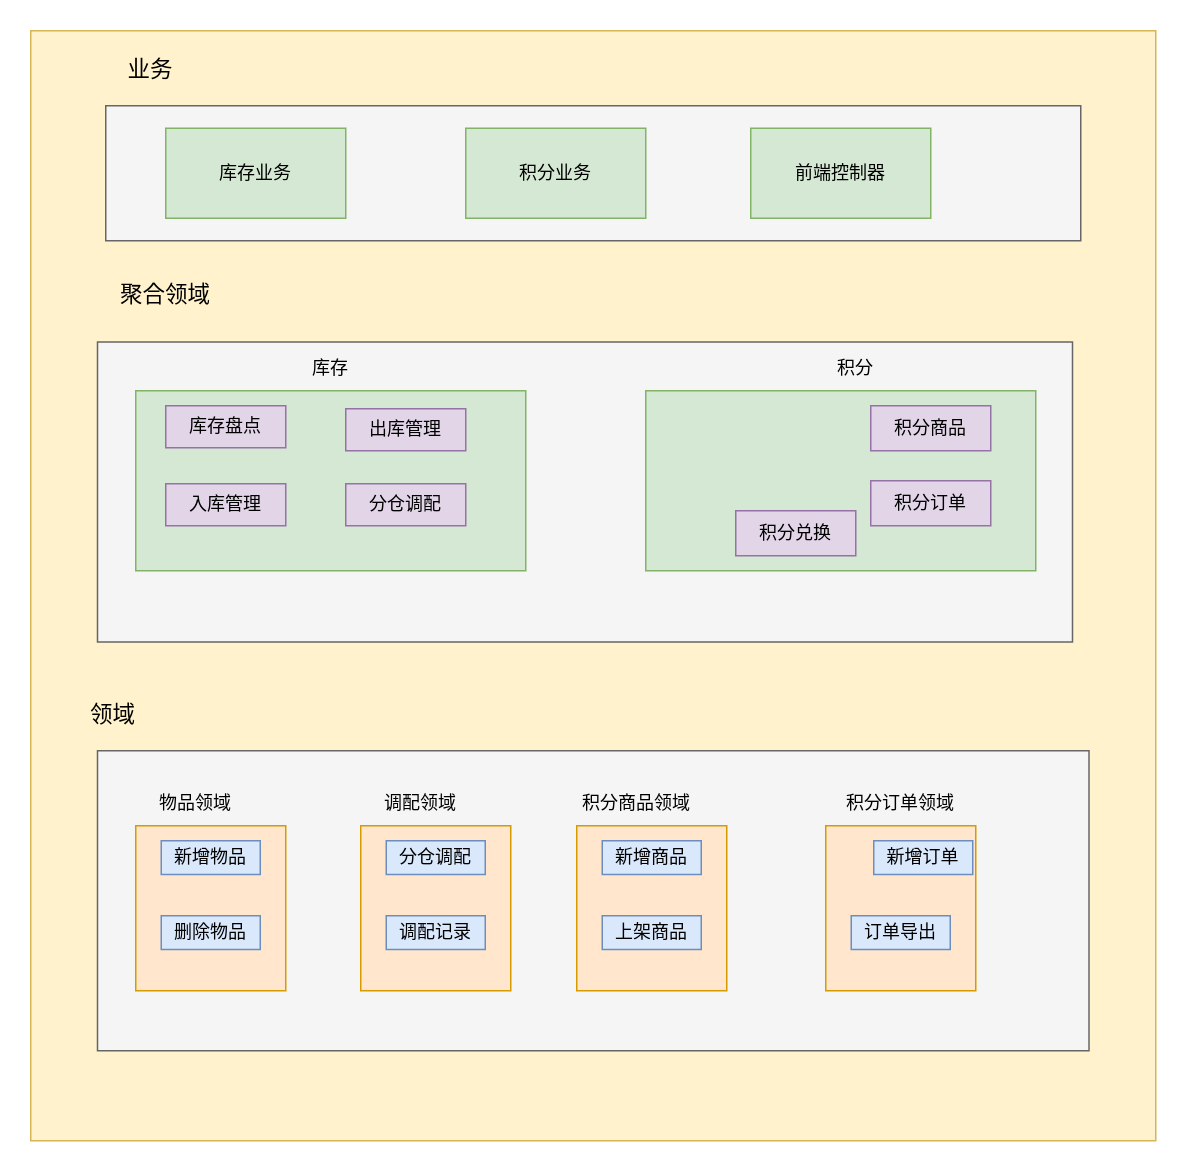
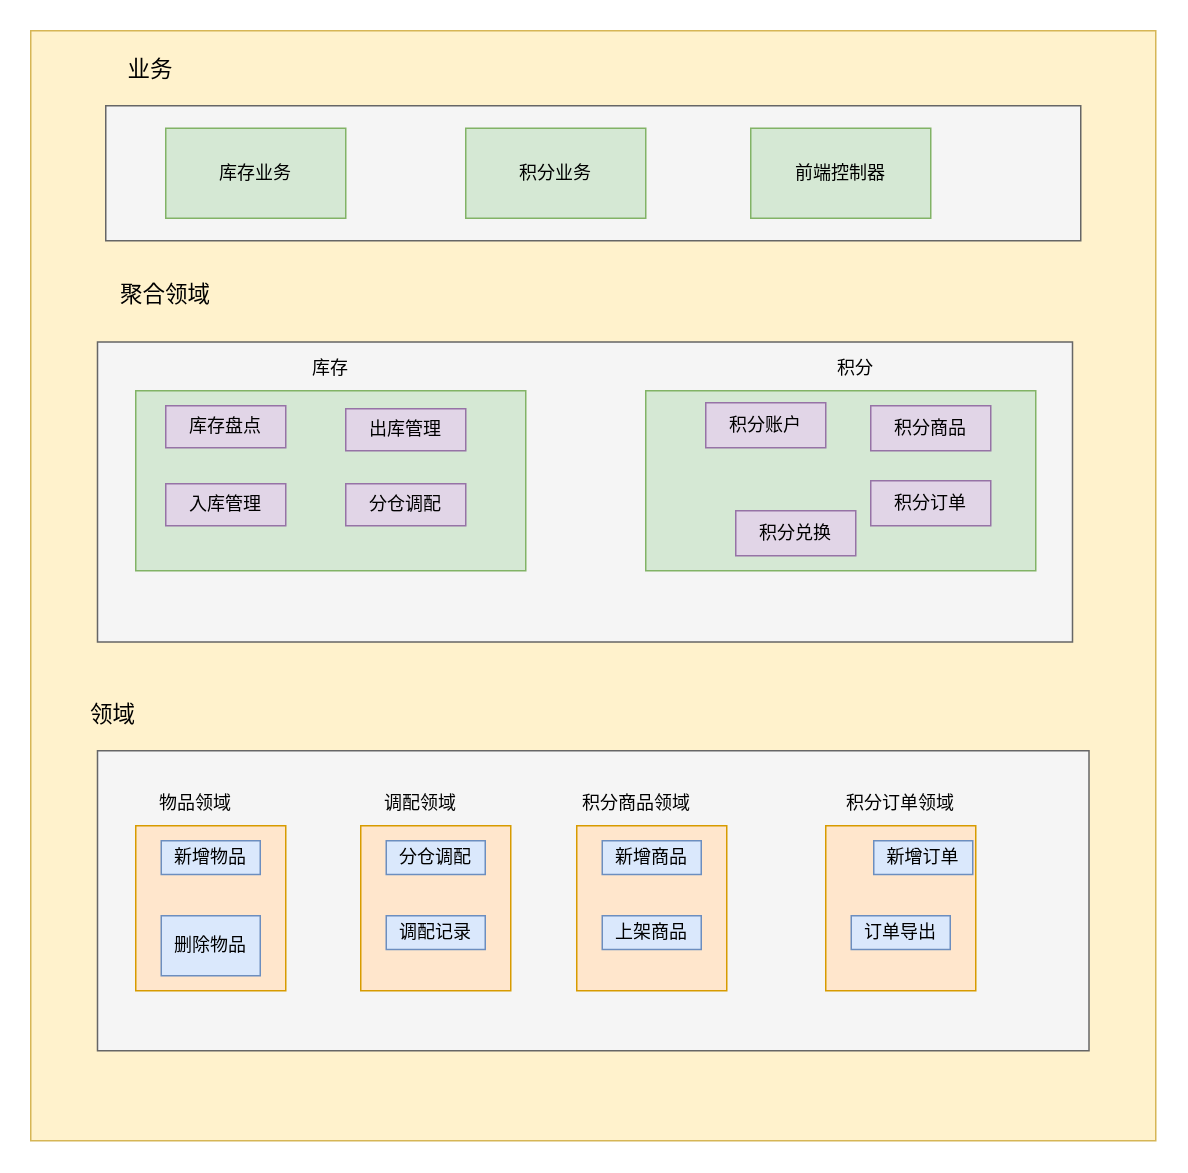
  <mxCell id="0" />
  <mxCell id="1" parent="0" />
  <mxCell id="2" value="" style="rounded=0;whiteSpace=wrap;html=1;fillColor=#fff2cc;strokeColor=#d6b656;" parent="1" vertex="1"><mxGeometry x="20" y="20" width="750" height="740" as="geometry" /></mxCell>
  <mxCell id="3" value="" style="rounded=0;whiteSpace=wrap;html=1;fillColor=#f5f5f5;fontColor=#333333;strokeColor=#666666;" parent="1" vertex="1"><mxGeometry x="70" y="70" width="650" height="90" as="geometry" /></mxCell>
  <mxCell id="4" value="&lt;font style=&quot;font-size: 15px;&quot;&gt;业务&lt;/font&gt;" style="text;html=1;align=center;verticalAlign=middle;whiteSpace=wrap;rounded=0;" parent="1" vertex="1"><mxGeometry x="70" y="30" width="60" height="30" as="geometry" /></mxCell>
  <mxCell id="5" value="库存业务" style="rounded=0;whiteSpace=wrap;html=1;fillColor=#d5e8d4;strokeColor=#82b366;" parent="1" vertex="1"><mxGeometry x="110" y="85" width="120" height="60" as="geometry" /></mxCell>
  <mxCell id="6" value="积分业务" style="rounded=0;whiteSpace=wrap;html=1;fillColor=#d5e8d4;strokeColor=#82b366;" parent="1" vertex="1"><mxGeometry x="310" y="85" width="120" height="60" as="geometry" /></mxCell>
  <mxCell id="7" value="" style="rounded=0;whiteSpace=wrap;html=1;fillColor=#f5f5f5;fontColor=#333333;strokeColor=#666666;" parent="1" vertex="1"><mxGeometry x="64.5" y="227.5" width="650" height="200" as="geometry" /></mxCell>
  <mxCell id="8" value="&lt;span style=&quot;font-size: 15px;&quot;&gt;聚合领域&lt;/span&gt;" style="text;html=1;align=center;verticalAlign=middle;whiteSpace=wrap;rounded=0;" parent="1" vertex="1"><mxGeometry x="64.5" y="180" width="90" height="30" as="geometry" /></mxCell>
  <mxCell id="9" value="" style="rounded=0;whiteSpace=wrap;html=1;fillColor=#f5f5f5;fontColor=#333333;strokeColor=#666666;" parent="1" vertex="1"><mxGeometry x="64.5" y="500" width="661" height="200" as="geometry" /></mxCell>
  <mxCell id="10" value="&lt;span style=&quot;font-size: 15px;&quot;&gt;领域&lt;/span&gt;" style="text;html=1;align=center;verticalAlign=middle;whiteSpace=wrap;rounded=0;" parent="1" vertex="1"><mxGeometry x="44.5" y="460" width="60" height="30" as="geometry" /></mxCell>
  <mxCell id="11" value="前端控制器" style="rounded=0;whiteSpace=wrap;html=1;fillColor=#d5e8d4;strokeColor=#82b366;" parent="1" vertex="1"><mxGeometry x="500" y="85" width="120" height="60" as="geometry" /></mxCell>
  <mxCell id="12" value="" style="rounded=0;whiteSpace=wrap;html=1;fillColor=#d5e8d4;strokeColor=#82b366;" parent="1" vertex="1"><mxGeometry x="90" y="260" width="260" height="120" as="geometry" /></mxCell>
  <mxCell id="13" value="库存" style="text;html=1;align=center;verticalAlign=middle;whiteSpace=wrap;rounded=0;" parent="1" vertex="1"><mxGeometry x="190" y="230" width="60" height="30" as="geometry" /></mxCell>
  <mxCell id="14" value="积分" style="text;html=1;align=center;verticalAlign=middle;whiteSpace=wrap;rounded=0;" parent="1" vertex="1"><mxGeometry x="540" y="230" width="60" height="30" as="geometry" /></mxCell>
  <mxCell id="15" value="" style="rounded=0;whiteSpace=wrap;html=1;fillColor=#ffe6cc;strokeColor=#d79b00;" parent="1" vertex="1"><mxGeometry x="90" y="550" width="100" height="110" as="geometry" /></mxCell>
  <mxCell id="16" value="物品领域" style="text;html=1;align=center;verticalAlign=middle;whiteSpace=wrap;rounded=0;" parent="1" vertex="1"><mxGeometry x="100" y="520" width="60" height="30" as="geometry" /></mxCell>
  <mxCell id="17" value="库存盘点" style="rounded=0;whiteSpace=wrap;html=1;fillColor=#e1d5e7;strokeColor=#9673a6;" parent="1" vertex="1"><mxGeometry x="110" y="270" width="80" height="28" as="geometry" /></mxCell>
  <mxCell id="18" value="" style="rounded=0;whiteSpace=wrap;html=1;fillColor=#d5e8d4;strokeColor=#82b366;" parent="1" vertex="1"><mxGeometry x="430" y="260" width="260" height="120" as="geometry" /></mxCell>
+ <mxCell id="19" value="积分账户" style="rounded=0;whiteSpace=wrap;html=1;fillColor=#e1d5e7;strokeColor=#9673a6;" parent="1" vertex="1"><mxGeometry x="470" y="268" width="80" height="30" as="geometry" /></mxCell>
  <mxCell id="20" value="积分兑换" style="rounded=0;whiteSpace=wrap;html=1;fillColor=#e1d5e7;strokeColor=#9673a6;" parent="1" vertex="1"><mxGeometry x="490" y="340" width="80" height="30" as="geometry" /></mxCell>
  <mxCell id="21" value="积分商品" style="rounded=0;whiteSpace=wrap;html=1;fillColor=#e1d5e7;strokeColor=#9673a6;" parent="1" vertex="1"><mxGeometry x="580" y="270" width="80" height="30" as="geometry" /></mxCell>
  <mxCell id="22" value="积分订单" style="rounded=0;whiteSpace=wrap;html=1;fillColor=#e1d5e7;strokeColor=#9673a6;" parent="1" vertex="1"><mxGeometry x="580" y="320" width="80" height="30" as="geometry" /></mxCell>
  <mxCell id="23" value="入库管理" style="rounded=0;whiteSpace=wrap;html=1;fillColor=#e1d5e7;strokeColor=#9673a6;" parent="1" vertex="1"><mxGeometry x="110" y="322" width="80" height="28" as="geometry" /></mxCell>
  <mxCell id="24" value="出库管理" style="rounded=0;whiteSpace=wrap;html=1;fillColor=#e1d5e7;strokeColor=#9673a6;" parent="1" vertex="1"><mxGeometry x="230" y="272" width="80" height="28" as="geometry" /></mxCell>
  <mxCell id="25" value="分仓调配" style="rounded=0;whiteSpace=wrap;html=1;fillColor=#e1d5e7;strokeColor=#9673a6;" parent="1" vertex="1"><mxGeometry x="230" y="322" width="80" height="28" as="geometry" /></mxCell>
  <mxCell id="26" value="调配领域" style="text;html=1;align=center;verticalAlign=middle;whiteSpace=wrap;rounded=0;" parent="1" vertex="1"><mxGeometry x="250" y="520" width="60" height="30" as="geometry" /></mxCell>
  <mxCell id="27" value="积分商品领域" style="text;html=1;align=center;verticalAlign=middle;whiteSpace=wrap;rounded=0;" parent="1" vertex="1"><mxGeometry x="384" y="520" width="80" height="30" as="geometry" /></mxCell>
  <mxCell id="28" value="积分订单领域" style="text;html=1;align=center;verticalAlign=middle;whiteSpace=wrap;rounded=0;" parent="1" vertex="1"><mxGeometry x="560" y="520" width="80" height="30" as="geometry" /></mxCell>
  <mxCell id="29" value="新增物品" style="rounded=0;whiteSpace=wrap;html=1;fillColor=#dae8fc;strokeColor=#6c8ebf;" parent="1" vertex="1"><mxGeometry x="107" y="560" width="66" height="22.5" as="geometry" /></mxCell>
- <mxCell id="30" value="删除物品" style="rounded=0;whiteSpace=wrap;html=1;fillColor=#dae8fc;strokeColor=#6c8ebf;" parent="1" vertex="1"><mxGeometry x="107" y="610" width="66" height="22.5" as="geometry" /></mxCell>
+ <mxCell id="30" value="删除物品" style="rounded=0;whiteSpace=wrap;html=1;fillColor=#dae8fc;strokeColor=#6c8ebf;" parent="1" vertex="1"><mxGeometry x="107" y="610" width="66" height="40" as="geometry" /></mxCell>
  <mxCell id="31" value="" style="rounded=0;whiteSpace=wrap;html=1;fillColor=#ffe6cc;strokeColor=#d79b00;" parent="1" vertex="1"><mxGeometry x="240" y="550" width="100" height="110" as="geometry" /></mxCell>
  <mxCell id="32" value="" style="rounded=0;whiteSpace=wrap;html=1;fillColor=#ffe6cc;strokeColor=#d79b00;" parent="1" vertex="1"><mxGeometry x="384" y="550" width="100" height="110" as="geometry" /></mxCell>
  <mxCell id="33" value="新增商品" style="rounded=0;whiteSpace=wrap;html=1;fillColor=#dae8fc;strokeColor=#6c8ebf;" parent="1" vertex="1"><mxGeometry x="401" y="560" width="66" height="22.5" as="geometry" /></mxCell>
  <mxCell id="34" value="上架商品" style="rounded=0;whiteSpace=wrap;html=1;fillColor=#dae8fc;strokeColor=#6c8ebf;" parent="1" vertex="1"><mxGeometry x="401" y="610" width="66" height="22.5" as="geometry" /></mxCell>
  <mxCell id="35" value="" style="rounded=0;whiteSpace=wrap;html=1;fillColor=#ffe6cc;strokeColor=#d79b00;" parent="1" vertex="1"><mxGeometry x="550" y="550" width="100" height="110" as="geometry" /></mxCell>
  <mxCell id="36" value="分仓调配" style="rounded=0;whiteSpace=wrap;html=1;fillColor=#dae8fc;strokeColor=#6c8ebf;" parent="1" vertex="1"><mxGeometry x="257" y="560" width="66" height="22.5" as="geometry" /></mxCell>
  <mxCell id="37" value="调配记录" style="rounded=0;whiteSpace=wrap;html=1;fillColor=#dae8fc;strokeColor=#6c8ebf;" parent="1" vertex="1"><mxGeometry x="257" y="610" width="66" height="22.5" as="geometry" /></mxCell>
  <mxCell id="38" value="新增订单" style="rounded=0;whiteSpace=wrap;html=1;fillColor=#dae8fc;strokeColor=#6c8ebf;" parent="1" vertex="1"><mxGeometry x="582" y="560" width="66" height="22.5" as="geometry" /></mxCell>
  <mxCell id="39" value="订单导出" style="rounded=0;whiteSpace=wrap;html=1;fillColor=#dae8fc;strokeColor=#6c8ebf;" vertex="1" parent="1"><mxGeometry x="567" y="610" width="66" height="22.5" as="geometry" /></mxCell>
